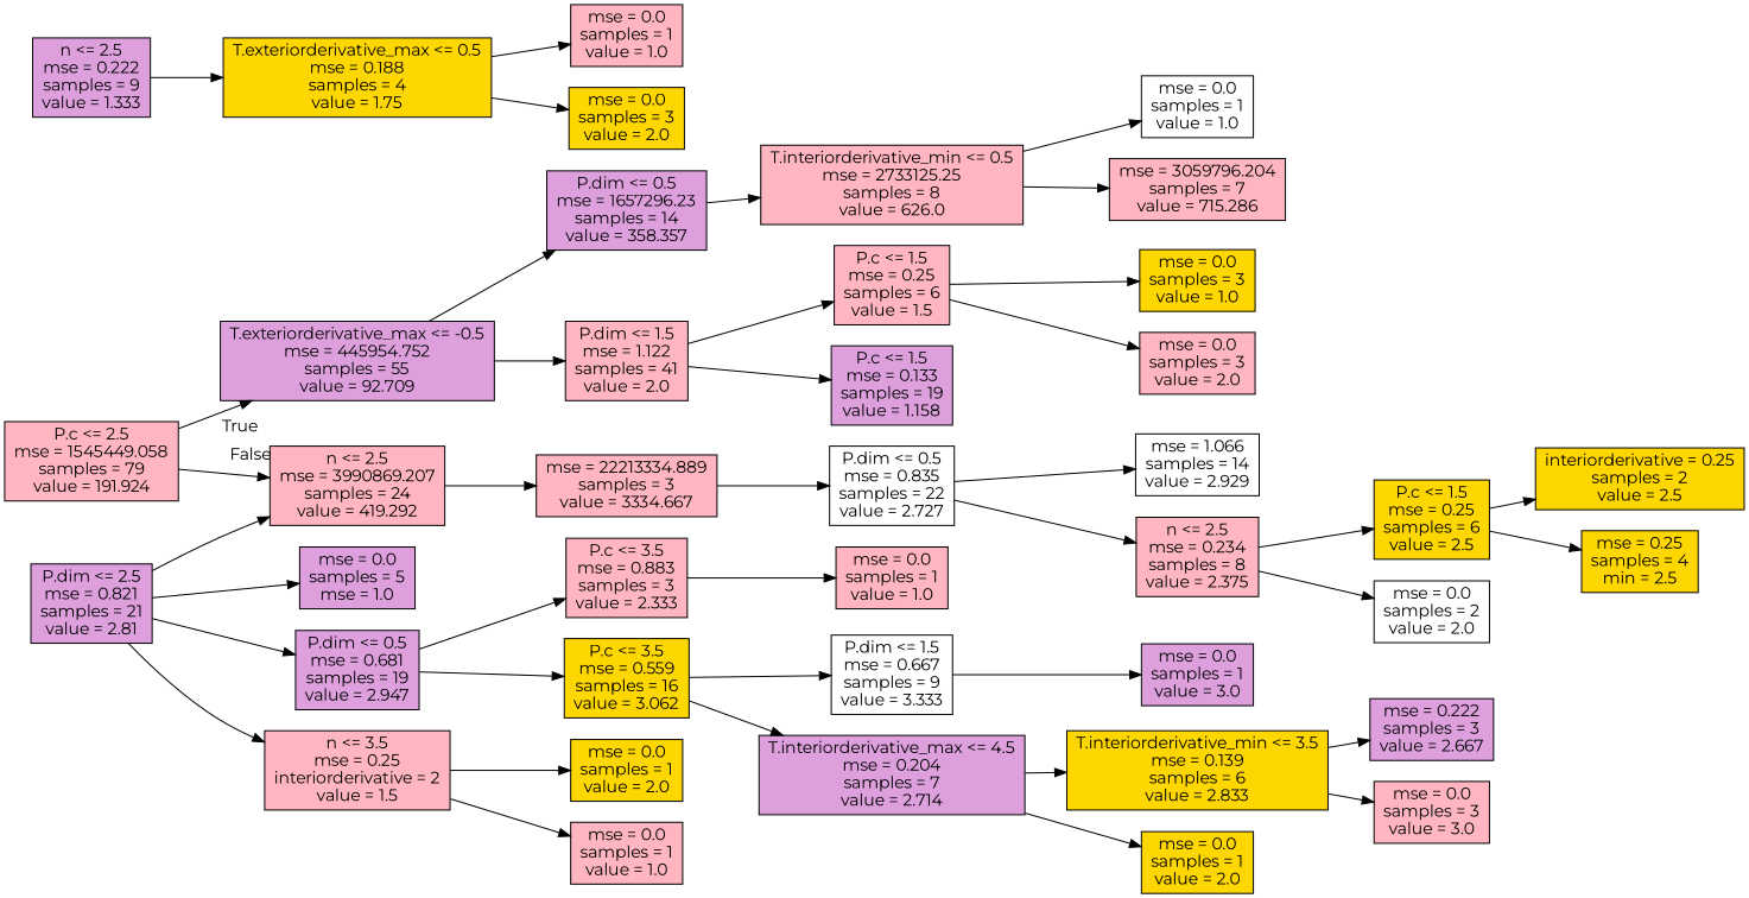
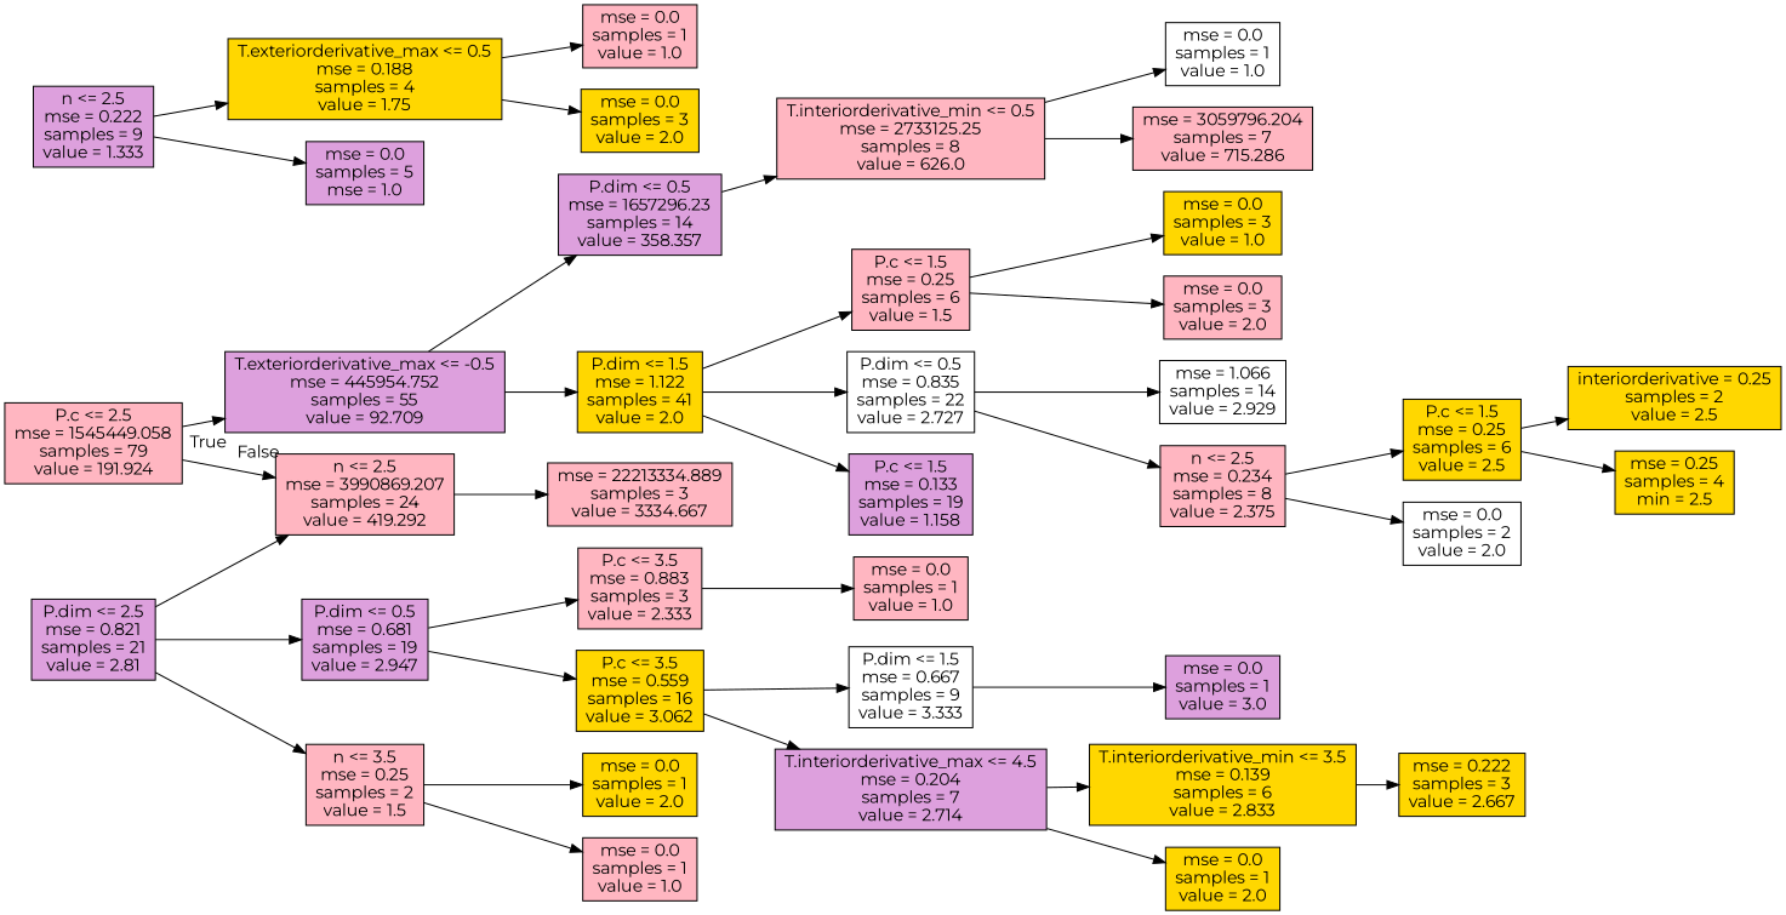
  digraph {
    fontname=Montserrat
    rankdir=LR
    node [fillcolor=lightpink fontname=Montserrat shape=box style=filled]
    edge [fontname=Montserrat]
    n1 [label="P.c <= 2.5\nmse = 1545449.058\nsamples = 79\nvalue = 191.924"]
    n2 [fillcolor=plum label="T.exteriorderivative_max <= -0.5\nmse = 445954.752\nsamples = 55\nvalue = 92.709"]
    n3 [label="n <= 2.5\nmse = 3990869.207\nsamples = 24\nvalue = 419.292"]
    n4 [fillcolor=plum label="P.dim <= 0.5\nmse = 1657296.23\nsamples = 14\nvalue = 358.357"]
-   n5 [label="P.dim <= 1.5\nmse = 1.122\nsamples = 41\nvalue = 2.0"]
+   n5 [fillcolor=gold label="P.dim <= 1.5\nmse = 1.122\nsamples = 41\nvalue = 2.0"]
    n6 [label="mse = 22213334.889\nsamples = 3\nvalue = 3334.667"]
    n7 [label="T.interiorderivative_min <= 0.5\nmse = 2733125.25\nsamples = 8\nvalue = 626.0"]
    n8 [label="P.c <= 1.5\nmse = 0.25\nsamples = 6\nvalue = 1.5"]
    n9 [fillcolor=white label="P.dim <= 0.5\nmse = 0.835\nsamples = 22\nvalue = 2.727"]
    n10 [fillcolor=plum label="P.c <= 1.5\nmse = 0.133\nsamples = 19\nvalue = 1.158"]
    n11 [fillcolor=white label="mse = 0.0\nsamples = 1\nvalue = 1.0"]
    n12 [label="mse = 3059796.204\nsamples = 7\nvalue = 715.286"]
    n13 [fillcolor=gold label="mse = 0.0\nsamples = 3\nvalue = 1.0"]
    n14 [label="mse = 0.0\nsamples = 3\nvalue = 2.0"]
    n15 [fillcolor=white label="mse = 1.066\nsamples = 14\nvalue = 2.929"]
    n16 [label="n <= 2.5\nmse = 0.234\nsamples = 8\nvalue = 2.375"]
    n17 [fillcolor=gold label="P.c <= 1.5\nmse = 0.25\nsamples = 6\nvalue = 2.5"]
    n18 [fillcolor=white label="mse = 0.0\nsamples = 2\nvalue = 2.0"]
    n19 [fillcolor=gold label="interiorderivative = 0.25\nsamples = 2\nvalue = 2.5"]
    n20 [fillcolor=gold label="mse = 0.25\nsamples = 4\nmin = 2.5"]
    n21 [fillcolor=plum label="n <= 2.5\nmse = 0.222\nsamples = 9\nvalue = 1.333"]
    n22 [fillcolor=gold label="T.exteriorderivative_max <= 0.5\nmse = 0.188\nsamples = 4\nvalue = 1.75"]
    n23 [fillcolor=plum label="mse = 0.0\nsamples = 5\nmse = 1.0"]
    n24 [label="mse = 0.0\nsamples = 1\nvalue = 1.0"]
    n25 [fillcolor=gold label="mse = 0.0\nsamples = 3\nvalue = 2.0"]
    n26 [fillcolor=plum label="P.dim <= 2.5\nmse = 0.821\nsamples = 21\nvalue = 2.81"]
    n27 [fillcolor=plum label="P.dim <= 0.5\nmse = 0.681\nsamples = 19\nvalue = 2.947"]
-   n28 [label="n <= 3.5\nmse = 0.25\ninteriorderivative = 2\nvalue = 1.5"]
+   n28 [label="n <= 3.5\nmse = 0.25\nsamples = 2\nvalue = 1.5"]
    n29 [label="P.c <= 3.5\nmse = 0.883\nsamples = 3\nvalue = 2.333"]
    n30 [fillcolor=gold label="P.c <= 3.5\nmse = 0.559\nsamples = 16\nvalue = 3.062"]
    n31 [fillcolor=gold label="mse = 0.0\nsamples = 1\nvalue = 2.0"]
    n32 [label="mse = 0.0\nsamples = 1\nvalue = 1.0"]
    n33 [label="mse = 0.0\nsamples = 1\nvalue = 1.0"]
    n34 [fillcolor=white label="P.dim <= 1.5\nmse = 0.667\nsamples = 9\nvalue = 3.333"]
    n35 [fillcolor=plum label="T.interiorderivative_max <= 4.5\nmse = 0.204\nsamples = 7\nvalue = 2.714"]
    n36 [fillcolor=plum label="mse = 0.0\nsamples = 1\nvalue = 3.0"]
    n37 [fillcolor=gold label="T.interiorderivative_min <= 3.5\nmse = 0.139\nsamples = 6\nvalue = 2.833"]
    n38 [fillcolor=gold label="mse = 0.0\nsamples = 1\nvalue = 2.0"]
-   n39 [fillcolor=plum label="mse = 0.222\nsamples = 3\nvalue = 2.667"]
-   n40 [label="mse = 0.0\nsamples = 3\nvalue = 3.0"]
+   n39 [fillcolor=gold label="mse = 0.222\nsamples = 3\nvalue = 2.667"]
    n1 -> n2 [headlabel=True labelangle=45 labeldistance=2.5]
    n1 -> n3 [headlabel=False labelangle=-45 labeldistance=2.5]
    n2 -> n4
    n2 -> n5
    n3 -> n6
    n4 -> n7
    n5 -> n8
-   n6 -> n9
+   n5 -> n9
    n5 -> n10
    n7 -> n11
    n7 -> n12
    n8 -> n13
    n8 -> n14
    n9 -> n15
    n9 -> n16
    n16 -> n17
    n16 -> n18
    n17 -> n19
    n17 -> n20
    n21 -> n22
-   n26 -> n23
+   n21 -> n23
    n22 -> n24
    n22 -> n25
    n26 -> n3
    n26 -> n27
    n26 -> n28
    n27 -> n29
    n27 -> n30
    n28 -> n31
    n28 -> n32
    n29 -> n33
    n30 -> n34
    n30 -> n35
    n34 -> n36
    n35 -> n37
    n35 -> n38
    n37 -> n39
-   n37 -> n40
  }
